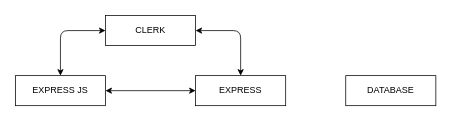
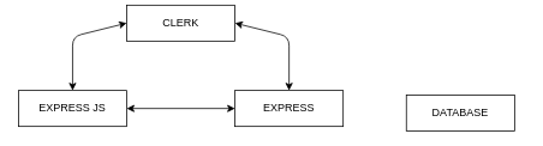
  <mxCell id="0" />
  <mxCell id="1" parent="0" />
  <mxCell id="2" value="EXPRESS JS" style="rounded=0;whiteSpace=wrap;html=1;" parent="1" vertex="1"><mxGeometry x="20" y="100" width="120" height="40" as="geometry" /></mxCell>
  <mxCell id="3" value="EXPRESS" style="rounded=0;whiteSpace=wrap;html=1;" parent="1" vertex="1"><mxGeometry x="260" y="100" width="120" height="40" as="geometry" /></mxCell>
- <mxCell id="4" value="CLERK" style="rounded=0;whiteSpace=wrap;html=1;" parent="1" vertex="1"><mxGeometry x="140" y="20" width="120" height="40" as="geometry" /></mxCell>
- <mxCell id="5" value="DATABASE" style="rounded=0;whiteSpace=wrap;html=1;" parent="1" vertex="1"><mxGeometry x="460" y="100" width="120" height="40" as="geometry" /></mxCell>
+ <mxCell id="4" value="CLERK" style="rounded=0;whiteSpace=wrap;html=1;" parent="1" vertex="1"><mxGeometry x="140" y="5" width="120" height="40" as="geometry" /></mxCell>
+ <mxCell id="5" value="DATABASE" style="rounded=0;whiteSpace=wrap;html=1;" parent="1" vertex="1"><mxGeometry x="450" y="105" width="120" height="40" as="geometry" /></mxCell>
  <mxCell id="6" value="" style="endArrow=classic;startArrow=classic;html=1;entryX=0;entryY=0.5;entryDx=0;entryDy=0;" parent="1" target="4" edge="1"><mxGeometry width="50" height="50" relative="1" as="geometry"><mxPoint x="80" y="100" as="sourcePoint" /><mxPoint x="130" y="50" as="targetPoint" /><Array as="points"><mxPoint x="80" y="40" /></Array></mxGeometry></mxCell>
  <mxCell id="7" value="" style="endArrow=classic;startArrow=classic;html=1;entryX=0;entryY=0.5;entryDx=0;entryDy=0;exitX=1;exitY=0.5;exitDx=0;exitDy=0;" parent="1" source="2" target="3" edge="1"><mxGeometry width="50" height="50" relative="1" as="geometry"><mxPoint x="140" y="130" as="sourcePoint" /><mxPoint x="200" y="90" as="targetPoint" /></mxGeometry></mxCell>
  <mxCell id="8" value="" style="endArrow=classic;startArrow=classic;html=1;exitX=1;exitY=0.5;exitDx=0;exitDy=0;entryX=0.5;entryY=0;entryDx=0;entryDy=0;" parent="1" source="4" target="3" edge="1"><mxGeometry width="50" height="50" relative="1" as="geometry"><mxPoint x="390" y="0" as="sourcePoint" /><mxPoint x="440" y="-50" as="targetPoint" /><Array as="points"><mxPoint x="320" y="40" /></Array></mxGeometry></mxCell>
